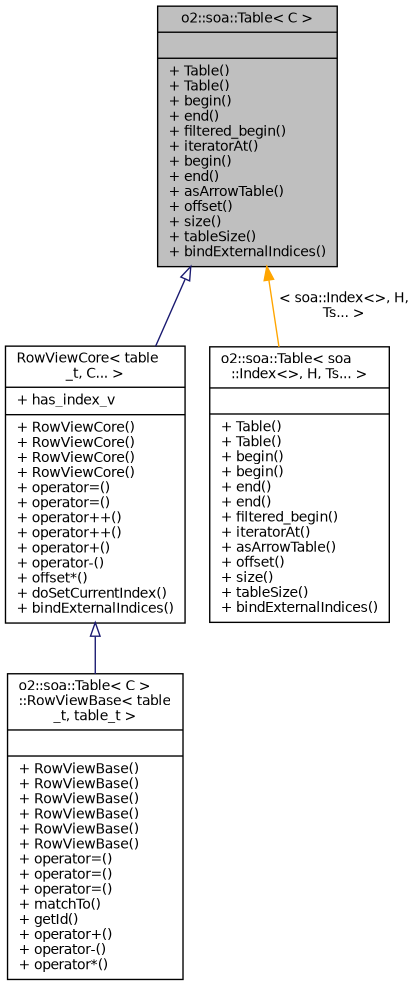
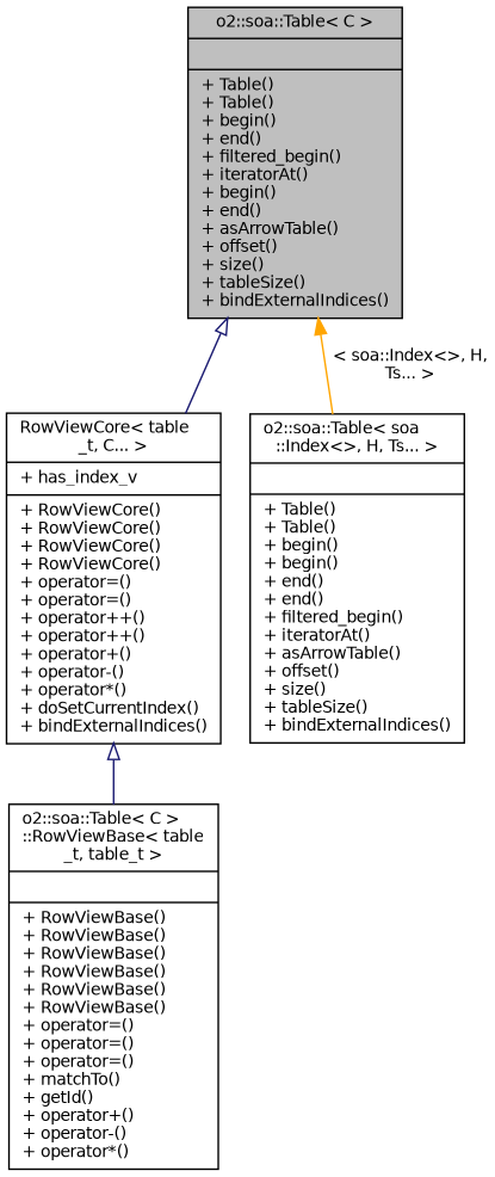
  digraph {
    fontname="DejaVu Sans"
    node [color=black fontname="DejaVu Sans" fontsize=10 shape=record]
    edge [arrowtail=onormal color=midnightblue dir=back fontname="DejaVu Sans" fontsize=10 labelfontname=Helvetica labelfontsize=10 style=solid]
    n1 [fillcolor=grey75 fontcolor=black height=0.2 label="{o2::soa::Table\< C \>\n||+ Table()\l+ Table()\l+ begin()\l+ end()\l+ filtered_begin()\l+ iteratorAt()\l+ begin()\l+ end()\l+ asArrowTable()\l+ offset()\l+ size()\l+ tableSize()\l+ bindExternalIndices()\l}" style=filled width=0.4]
-   n2 [height=0.2 label="{RowViewCore\< table\l_t, C... \>\n|+ has_index_v\l|+ RowViewCore()\l+ RowViewCore()\l+ RowViewCore()\l+ RowViewCore()\l+ operator=()\l+ operator=()\l+ operator++()\l+ operator++()\l+ operator+()\l+ operator-()\l+ offset*()\l+ doSetCurrentIndex()\l+ bindExternalIndices()\l}" width=0.4]
+   n2 [height=0.2 label="{RowViewCore\< table\l_t, C... \>\n|+ has_index_v\l|+ RowViewCore()\l+ RowViewCore()\l+ RowViewCore()\l+ RowViewCore()\l+ operator=()\l+ operator=()\l+ operator++()\l+ operator++()\l+ operator+()\l+ operator-()\l+ operator*()\l+ doSetCurrentIndex()\l+ bindExternalIndices()\l}" width=0.4]
    n3 [height=0.2 label="{o2::soa::Table\< soa\l::Index\<\>, H, Ts... \>\n||+ Table()\l+ Table()\l+ begin()\l+ begin()\l+ end()\l+ end()\l+ filtered_begin()\l+ iteratorAt()\l+ asArrowTable()\l+ offset()\l+ size()\l+ tableSize()\l+ bindExternalIndices()\l}" width=0.4]
    n4 [height=0.2 label="{o2::soa::Table\< C \>\l::RowViewBase\< table\l_t, table_t \>\n||+ RowViewBase()\l+ RowViewBase()\l+ RowViewBase()\l+ RowViewBase()\l+ RowViewBase()\l+ RowViewBase()\l+ operator=()\l+ operator=()\l+ operator=()\l+ matchTo()\l+ getId()\l+ operator+()\l+ operator-()\l+ operator*()\l}" width=0.4]
    n1 -> n2
    n1 -> n3 [color=orange label=" \< soa::Index\<\>, H,\l Ts... \>" arrowtail=""]
    n2 -> n4
  }
